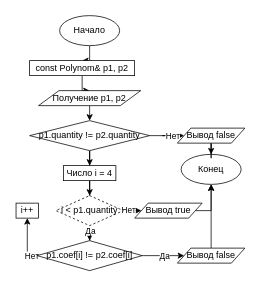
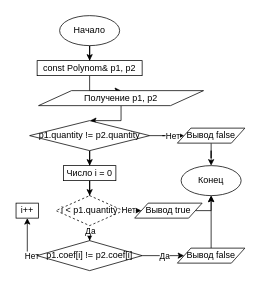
  <mxCell id="0" />
  <mxCell id="1" parent="0" />
  <mxCell id="2" style="edgeStyle=orthogonalEdgeStyle;rounded=0;orthogonalLoop=1;jettySize=auto;html=1;entryX=0.5;entryY=0;entryDx=0;entryDy=0;" edge="1" parent="1" source="3" target="5"><mxGeometry relative="1" as="geometry" /></mxCell>
  <mxCell id="3" value="Начало" style="ellipse;whiteSpace=wrap;html=1;" vertex="1" parent="1"><mxGeometry x="79" y="20" width="80" height="40" as="geometry" /></mxCell>
  <mxCell id="4" style="edgeStyle=orthogonalEdgeStyle;rounded=0;orthogonalLoop=1;jettySize=auto;html=1;entryX=0.5;entryY=0;entryDx=0;entryDy=0;" edge="1" parent="1" source="5" target="7"><mxGeometry relative="1" as="geometry" /></mxCell>
- <mxCell id="5" value="const Polynom&amp;amp; p1, p2" style="rounded=0;whiteSpace=wrap;html=1;" vertex="1" parent="1"><mxGeometry x="39" y="80" width="140.02" height="20" as="geometry" /></mxCell>
+ <mxCell id="5" value="const Polynom&amp;amp; p1, p2" style="rounded=0;whiteSpace=wrap;html=1;" vertex="1" parent="1"><mxGeometry x="49" y="80" width="140.02" height="20" as="geometry" /></mxCell>
  <mxCell id="6" style="edgeStyle=orthogonalEdgeStyle;rounded=0;orthogonalLoop=1;jettySize=auto;html=1;entryX=0.5;entryY=0;entryDx=0;entryDy=0;" edge="1" parent="1" source="7"><mxGeometry relative="1" as="geometry"><mxPoint x="119.01" y="160" as="targetPoint" /></mxGeometry></mxCell>
- <mxCell id="7" value="Получение p1, p2" style="shape=parallelogram;perimeter=parallelogramPerimeter;whiteSpace=wrap;html=1;" vertex="1" parent="1"><mxGeometry x="50.89" y="120" width="136.24" height="20" as="geometry" /></mxCell>
- <mxCell id="8" value="Конец" style="ellipse;whiteSpace=wrap;html=1;" vertex="1" parent="1"><mxGeometry x="241" y="205" width="80" height="40" as="geometry" /></mxCell>
+ <mxCell id="7" value="Получение p1, p2" style="shape=parallelogram;perimeter=parallelogramPerimeter;whiteSpace=wrap;html=1;" vertex="1" parent="1"><mxGeometry x="50.89" y="120" width="220" height="20" as="geometry" /></mxCell>
+ <mxCell id="8" value="Конец" style="ellipse;whiteSpace=wrap;html=1;" vertex="1" parent="1"><mxGeometry x="241" y="220" width="80" height="40" as="geometry" /></mxCell>
  <mxCell id="9" style="edgeStyle=orthogonalEdgeStyle;rounded=0;orthogonalLoop=1;jettySize=auto;html=1;" edge="1" parent="1" source="12" target="14"><mxGeometry relative="1" as="geometry" /></mxCell>
  <mxCell id="10" value="Нет" style="edgeLabel;html=1;align=center;verticalAlign=middle;resizable=0;points=[];" vertex="1" connectable="0" parent="9"><mxGeometry x="0.385" relative="1" as="geometry"><mxPoint as="offset" /></mxGeometry></mxCell>
  <mxCell id="11" style="edgeStyle=orthogonalEdgeStyle;rounded=0;orthogonalLoop=1;jettySize=auto;html=1;entryX=0.5;entryY=0;entryDx=0;entryDy=0;" edge="1" parent="1" source="12" target="16"><mxGeometry relative="1" as="geometry" /></mxCell>
  <mxCell id="12" value="p1.quantity != p2.quantity" style="rhombus;whiteSpace=wrap;html=1;" vertex="1" parent="1"><mxGeometry x="39.01" y="160" width="160" height="40" as="geometry" /></mxCell>
  <mxCell id="13" style="edgeStyle=orthogonalEdgeStyle;rounded=0;orthogonalLoop=1;jettySize=auto;html=1;entryX=0.5;entryY=0;entryDx=0;entryDy=0;" edge="1" parent="1" source="14" target="8"><mxGeometry relative="1" as="geometry" /></mxCell>
  <mxCell id="14" value="Вывод false" style="shape=parallelogram;perimeter=parallelogramPerimeter;whiteSpace=wrap;html=1;" vertex="1" parent="1"><mxGeometry x="236" y="170" width="90" height="20" as="geometry" /></mxCell>
  <mxCell id="15" style="edgeStyle=orthogonalEdgeStyle;rounded=0;orthogonalLoop=1;jettySize=auto;html=1;entryX=0.5;entryY=0;entryDx=0;entryDy=0;" edge="1" parent="1" source="16" target="21"><mxGeometry relative="1" as="geometry" /></mxCell>
- <mxCell id="16" value="Число&amp;nbsp;i = 4" style="rounded=0;whiteSpace=wrap;html=1;" vertex="1" parent="1"><mxGeometry x="84.01" y="220" width="70" height="20" as="geometry" /></mxCell>
+ <mxCell id="16" value="Число&amp;nbsp;i = 0" style="rounded=0;whiteSpace=wrap;html=1;" vertex="1" parent="1"><mxGeometry x="84.01" y="220" width="70" height="20" as="geometry" /></mxCell>
  <mxCell id="17" style="edgeStyle=orthogonalEdgeStyle;rounded=0;orthogonalLoop=1;jettySize=auto;html=1;entryX=0.5;entryY=0;entryDx=0;entryDy=0;" edge="1" parent="1" source="21" target="29"><mxGeometry relative="1" as="geometry" /></mxCell>
  <mxCell id="18" value="Да" style="edgeLabel;html=1;align=center;verticalAlign=middle;resizable=0;points=[];" vertex="1" connectable="0" parent="17"><mxGeometry x="-0.774" relative="1" as="geometry"><mxPoint as="offset" /></mxGeometry></mxCell>
  <mxCell id="19" style="edgeStyle=orthogonalEdgeStyle;rounded=0;orthogonalLoop=1;jettySize=auto;html=1;entryX=0;entryY=0.5;entryDx=0;entryDy=0;" edge="1" parent="1" source="21" target="24"><mxGeometry relative="1" as="geometry" /></mxCell>
  <mxCell id="20" value="Нет" style="edgeLabel;html=1;align=center;verticalAlign=middle;resizable=0;points=[];" vertex="1" connectable="0" parent="19"><mxGeometry x="0.506" y="1" relative="1" as="geometry"><mxPoint as="offset" /></mxGeometry></mxCell>
  <mxCell id="21" value="i &amp;lt; p1.quantity" style="rhombus;whiteSpace=wrap;html=1;dashed=1;" vertex="1" parent="1"><mxGeometry x="74.01" y="260" width="90" height="40" as="geometry" /></mxCell>
  <mxCell id="22" value="i++" style="rounded=0;whiteSpace=wrap;html=1;" vertex="1" parent="1"><mxGeometry x="20.89" y="270" width="30" height="20" as="geometry" /></mxCell>
  <mxCell id="23" style="edgeStyle=orthogonalEdgeStyle;rounded=0;orthogonalLoop=1;jettySize=auto;html=1;entryX=0.5;entryY=1;entryDx=0;entryDy=0;" edge="1" parent="1" source="24" target="8"><mxGeometry relative="1" as="geometry"><Array as="points"><mxPoint x="281" y="280" /></Array></mxGeometry></mxCell>
  <mxCell id="24" value="Вывод true" style="shape=parallelogram;perimeter=parallelogramPerimeter;whiteSpace=wrap;html=1;" vertex="1" parent="1"><mxGeometry x="179" y="270" width="90" height="20" as="geometry" /></mxCell>
  <mxCell id="25" style="edgeStyle=orthogonalEdgeStyle;rounded=0;orthogonalLoop=1;jettySize=auto;html=1;entryX=0.5;entryY=1;entryDx=0;entryDy=0;" edge="1" parent="1" source="29" target="22"><mxGeometry relative="1" as="geometry"><Array as="points"><mxPoint x="36" y="340" /></Array></mxGeometry></mxCell>
  <mxCell id="26" value="Нет" style="edgeLabel;html=1;align=center;verticalAlign=middle;resizable=0;points=[];" vertex="1" connectable="0" parent="25"><mxGeometry x="-0.759" relative="1" as="geometry"><mxPoint as="offset" /></mxGeometry></mxCell>
  <mxCell id="27" style="edgeStyle=orthogonalEdgeStyle;rounded=0;orthogonalLoop=1;jettySize=auto;html=1;entryX=0;entryY=0.5;entryDx=0;entryDy=0;" edge="1" parent="1" source="29" target="31"><mxGeometry relative="1" as="geometry" /></mxCell>
  <mxCell id="28" value="Да" style="edgeLabel;html=1;align=center;verticalAlign=middle;resizable=0;points=[];" vertex="1" connectable="0" parent="27"><mxGeometry x="0.051" relative="1" as="geometry"><mxPoint as="offset" /></mxGeometry></mxCell>
  <mxCell id="29" value="p1.coef[i] != p2.coef[i]" style="rhombus;whiteSpace=wrap;html=1;" vertex="1" parent="1"><mxGeometry x="49" y="320" width="140" height="40" as="geometry" /></mxCell>
  <mxCell id="30" style="edgeStyle=orthogonalEdgeStyle;rounded=0;orthogonalLoop=1;jettySize=auto;html=1;entryX=0.5;entryY=1;entryDx=0;entryDy=0;" edge="1" parent="1" source="31" target="8"><mxGeometry relative="1" as="geometry" /></mxCell>
  <mxCell id="31" value="Вывод false" style="shape=parallelogram;perimeter=parallelogramPerimeter;whiteSpace=wrap;html=1;" vertex="1" parent="1"><mxGeometry x="236" y="330" width="90" height="20" as="geometry" /></mxCell>
